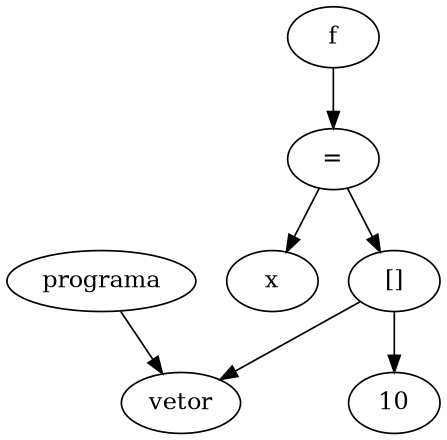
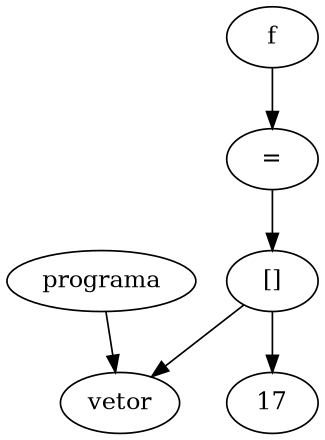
  digraph {
    n1 [label=programa]
    n2 [label=vetor]
    n3 [label=f]
    n4 [label="="]
-   n5 [label=x]
    n6 [label="[]"]
-   n7 [label=10]
+   n7 [label=17]
    n1 -> n2
    n3 -> n4
-   n4 -> n5
    n4 -> n6
    n6 -> n2
    n6 -> n7
  }
